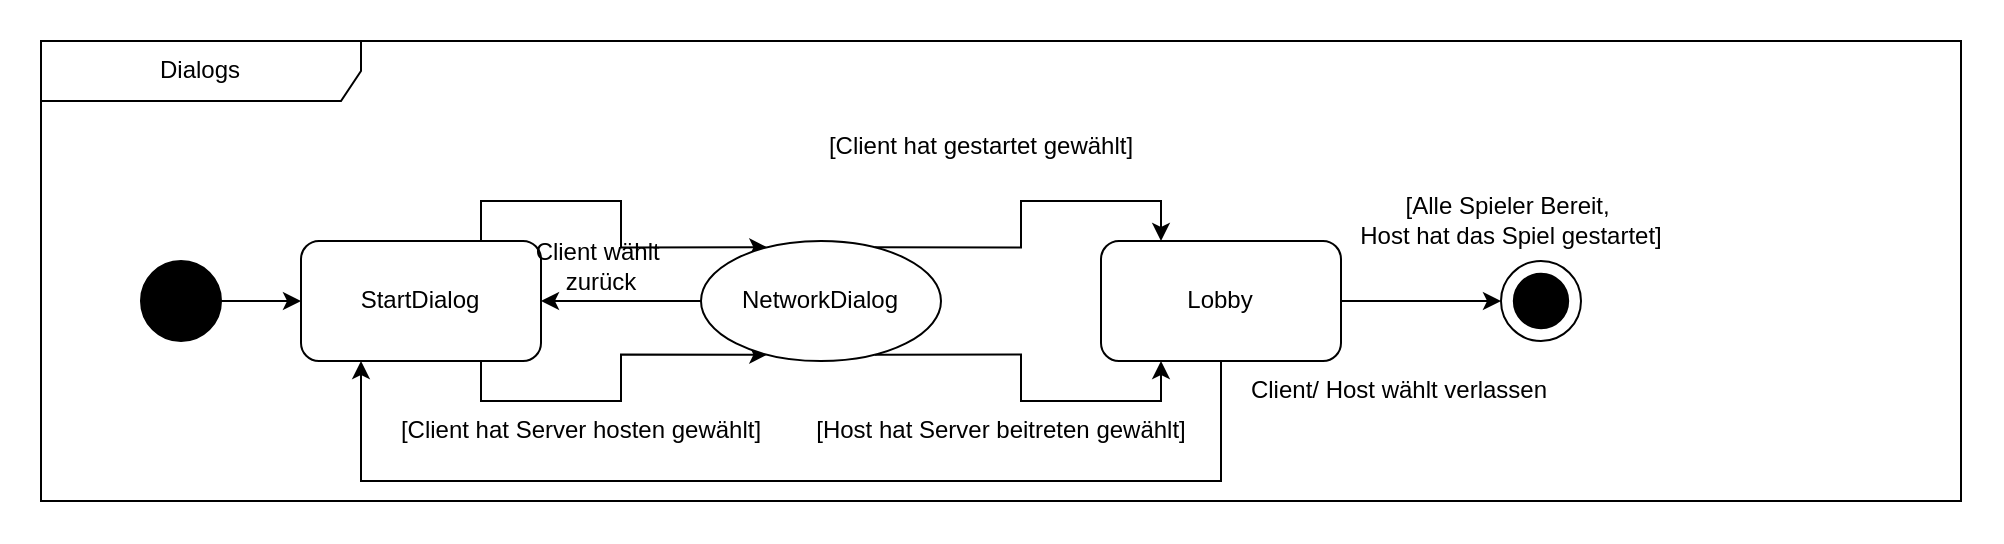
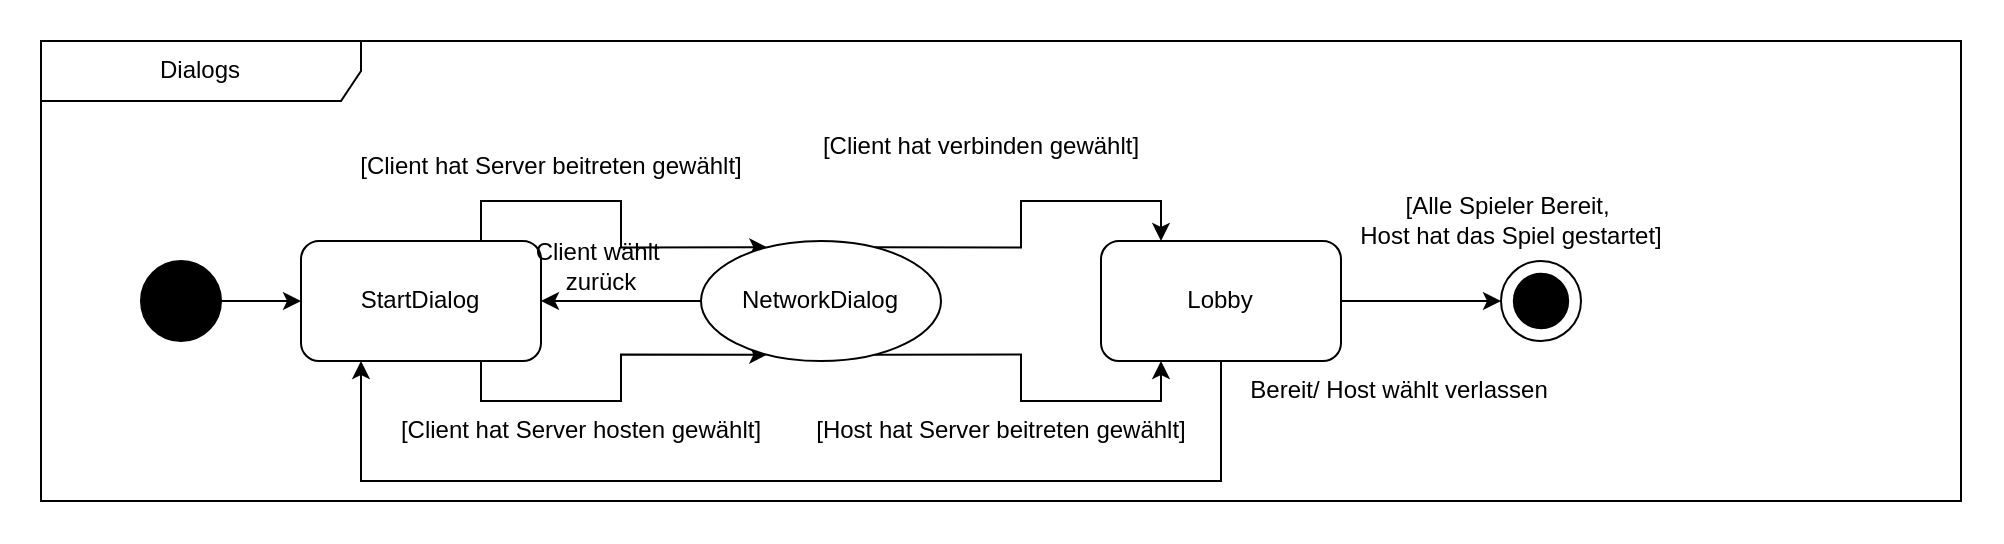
  <mxCell id="0" />
  <mxCell id="1" parent="0" />
  <mxCell id="2" style="edgeStyle=orthogonalEdgeStyle;rounded=0;orthogonalLoop=1;jettySize=auto;html=1;entryX=0;entryY=0.5;entryDx=0;entryDy=0;" edge="1" parent="1" source="3" target="6"><mxGeometry relative="1" as="geometry" /></mxCell>
  <mxCell id="3" value="" style="ellipse;whiteSpace=wrap;html=1;aspect=fixed;fillColor=#000000;" vertex="1" parent="1"><mxGeometry x="70" y="130" width="40" height="40" as="geometry" /></mxCell>
  <mxCell id="4" style="edgeStyle=orthogonalEdgeStyle;rounded=0;orthogonalLoop=1;jettySize=auto;html=1;exitX=0.75;exitY=0;exitDx=0;exitDy=0;entryX=0.25;entryY=0;entryDx=0;entryDy=0;" edge="1" parent="1" source="6" target="12"><mxGeometry relative="1" as="geometry" /></mxCell>
  <mxCell id="5" style="edgeStyle=orthogonalEdgeStyle;rounded=0;orthogonalLoop=1;jettySize=auto;html=1;exitX=0.75;exitY=1;exitDx=0;exitDy=0;entryX=0.25;entryY=1;entryDx=0;entryDy=0;" edge="1" parent="1" source="6" target="12"><mxGeometry relative="1" as="geometry" /></mxCell>
  <mxCell id="6" value="StartDialog" style="rounded=1;whiteSpace=wrap;html=1;" vertex="1" parent="1"><mxGeometry x="150" y="120" width="120" height="60" as="geometry" /></mxCell>
  <mxCell id="7" value="Dialogs" style="shape=umlFrame;whiteSpace=wrap;html=1;pointerEvents=0;recursiveResize=0;container=1;collapsible=0;width=160;" vertex="1" parent="1"><mxGeometry x="20" y="20" width="960" height="230" as="geometry" /></mxCell>
  <mxCell id="8" value="" style="ellipse;whiteSpace=wrap;html=1;aspect=fixed;" vertex="1" parent="7"><mxGeometry x="730" y="110" width="40" height="40" as="geometry" /></mxCell>
  <mxCell id="9" value="" style="ellipse;whiteSpace=wrap;html=1;aspect=fixed;fillColor=#000000;" vertex="1" parent="7"><mxGeometry x="736.41" y="116.41" width="27.18" height="27.18" as="geometry" /></mxCell>
  <mxCell id="10" style="edgeStyle=orthogonalEdgeStyle;rounded=0;orthogonalLoop=1;jettySize=auto;html=1;exitX=0.75;exitY=0;exitDx=0;exitDy=0;entryX=0.25;entryY=0;entryDx=0;entryDy=0;" edge="1" parent="7" source="12" target="14"><mxGeometry relative="1" as="geometry" /></mxCell>
  <mxCell id="11" style="edgeStyle=orthogonalEdgeStyle;rounded=0;orthogonalLoop=1;jettySize=auto;html=1;exitX=0.75;exitY=1;exitDx=0;exitDy=0;entryX=0.25;entryY=1;entryDx=0;entryDy=0;" edge="1" parent="7" source="12" target="14"><mxGeometry relative="1" as="geometry" /></mxCell>
  <mxCell id="12" value="NetworkDialog" style="ellipse;whiteSpace=wrap;html=1;" vertex="1" parent="7"><mxGeometry x="330" y="100" width="120" height="60" as="geometry" /></mxCell>
  <mxCell id="13" style="edgeStyle=orthogonalEdgeStyle;rounded=0;orthogonalLoop=1;jettySize=auto;html=1;entryX=0;entryY=0.5;entryDx=0;entryDy=0;" edge="1" parent="7" source="14" target="8"><mxGeometry relative="1" as="geometry" /></mxCell>
  <mxCell id="14" value="Lobby" style="rounded=1;whiteSpace=wrap;html=1;" vertex="1" parent="7"><mxGeometry x="530" y="100" width="120" height="60" as="geometry" /></mxCell>
  <mxCell id="15" value="[Alle Spieler Bereit,&amp;nbsp;&lt;div&gt;Host hat das Spiel gestartet]&lt;/div&gt;" style="text;html=1;align=center;verticalAlign=middle;resizable=0;points=[];autosize=1;strokeColor=none;fillColor=none;" vertex="1" parent="7"><mxGeometry x="650" y="70" width="170" height="40" as="geometry" /></mxCell>
+ <mxCell id="16" value="[Client hat Server beitreten gewählt]" style="text;html=1;align=center;verticalAlign=middle;resizable=0;points=[];autosize=1;strokeColor=none;fillColor=none;" vertex="1" parent="7"><mxGeometry x="150" y="48" width="210" height="30" as="geometry" /></mxCell>
  <mxCell id="17" value="[Client hat Server hosten gewählt]" style="text;html=1;align=center;verticalAlign=middle;resizable=0;points=[];autosize=1;strokeColor=none;fillColor=none;" vertex="1" parent="7"><mxGeometry x="170" y="180" width="200" height="30" as="geometry" /></mxCell>
  <mxCell id="18" value="[Host hat Server beitreten gewählt]" style="text;html=1;align=center;verticalAlign=middle;resizable=0;points=[];autosize=1;strokeColor=none;fillColor=none;" vertex="1" parent="7"><mxGeometry x="375" y="180" width="210" height="30" as="geometry" /></mxCell>
- <mxCell id="19" value="Client/ Host wählt verlassen" style="text;html=1;align=center;verticalAlign=middle;resizable=0;points=[];autosize=1;strokeColor=none;fillColor=none;" vertex="1" parent="7"><mxGeometry x="593.59" y="160" width="170" height="30" as="geometry" /></mxCell>
+ <mxCell id="19" value="Bereit/ Host wählt verlassen" style="text;html=1;align=center;verticalAlign=middle;resizable=0;points=[];autosize=1;strokeColor=none;fillColor=none;" vertex="1" parent="7"><mxGeometry x="593.59" y="160" width="170" height="30" as="geometry" /></mxCell>
  <mxCell id="20" style="edgeStyle=orthogonalEdgeStyle;rounded=0;orthogonalLoop=1;jettySize=auto;html=1;exitX=0;exitY=0.5;exitDx=0;exitDy=0;entryX=1;entryY=0.5;entryDx=0;entryDy=0;" edge="1" parent="1" source="12" target="6"><mxGeometry relative="1" as="geometry" /></mxCell>
  <mxCell id="21" style="edgeStyle=orthogonalEdgeStyle;rounded=0;orthogonalLoop=1;jettySize=auto;html=1;exitX=0.5;exitY=1;exitDx=0;exitDy=0;entryX=0.25;entryY=1;entryDx=0;entryDy=0;" edge="1" parent="1" source="14" target="6"><mxGeometry relative="1" as="geometry"><Array as="points"><mxPoint x="610" y="240" /><mxPoint x="180" y="240" /></Array></mxGeometry></mxCell>
- <mxCell id="22" value="[Client hat gestartet gewählt]" style="text;html=1;align=center;verticalAlign=middle;resizable=0;points=[];autosize=1;strokeColor=none;fillColor=none;" vertex="1" parent="1"><mxGeometry x="400" y="58" width="180" height="30" as="geometry" /></mxCell>
+ <mxCell id="22" value="[Client hat verbinden gewählt]" style="text;html=1;align=center;verticalAlign=middle;resizable=0;points=[];autosize=1;strokeColor=none;fillColor=none;" vertex="1" parent="1"><mxGeometry x="400" y="58" width="180" height="30" as="geometry" /></mxCell>
  <mxCell id="23" value="Client wählt&amp;nbsp;&lt;div&gt;zurück&lt;/div&gt;" style="text;html=1;align=center;verticalAlign=middle;resizable=0;points=[];autosize=1;strokeColor=none;fillColor=none;" vertex="1" parent="1"><mxGeometry x="255" y="113" width="90" height="40" as="geometry" /></mxCell>
